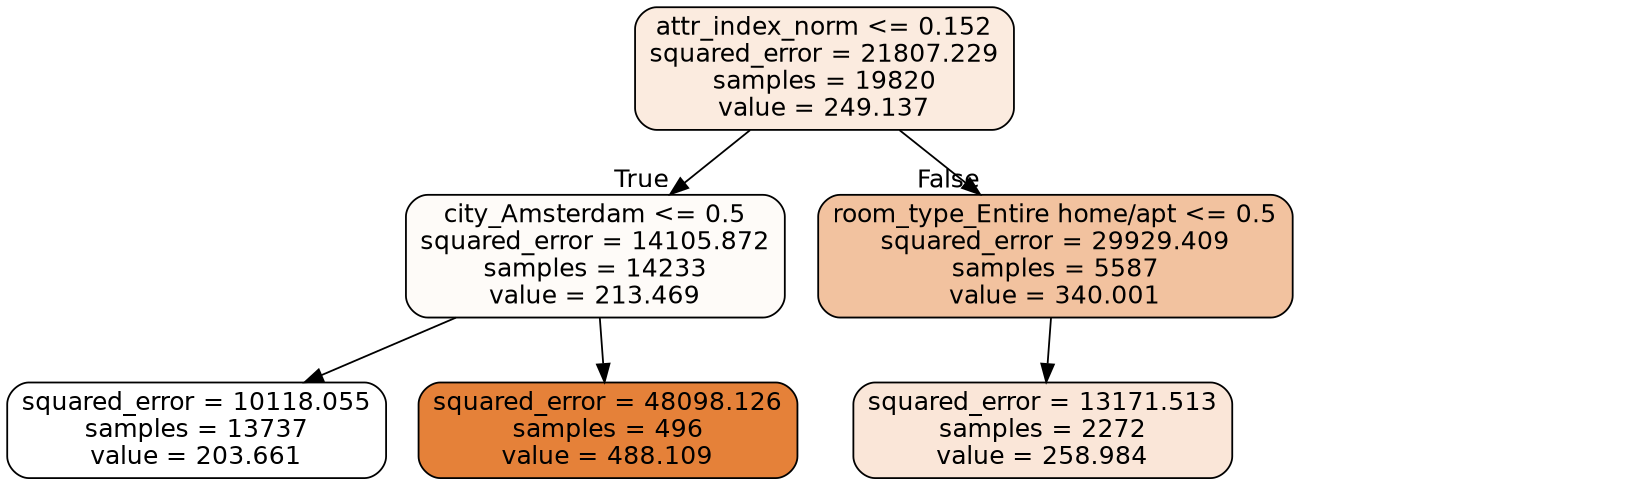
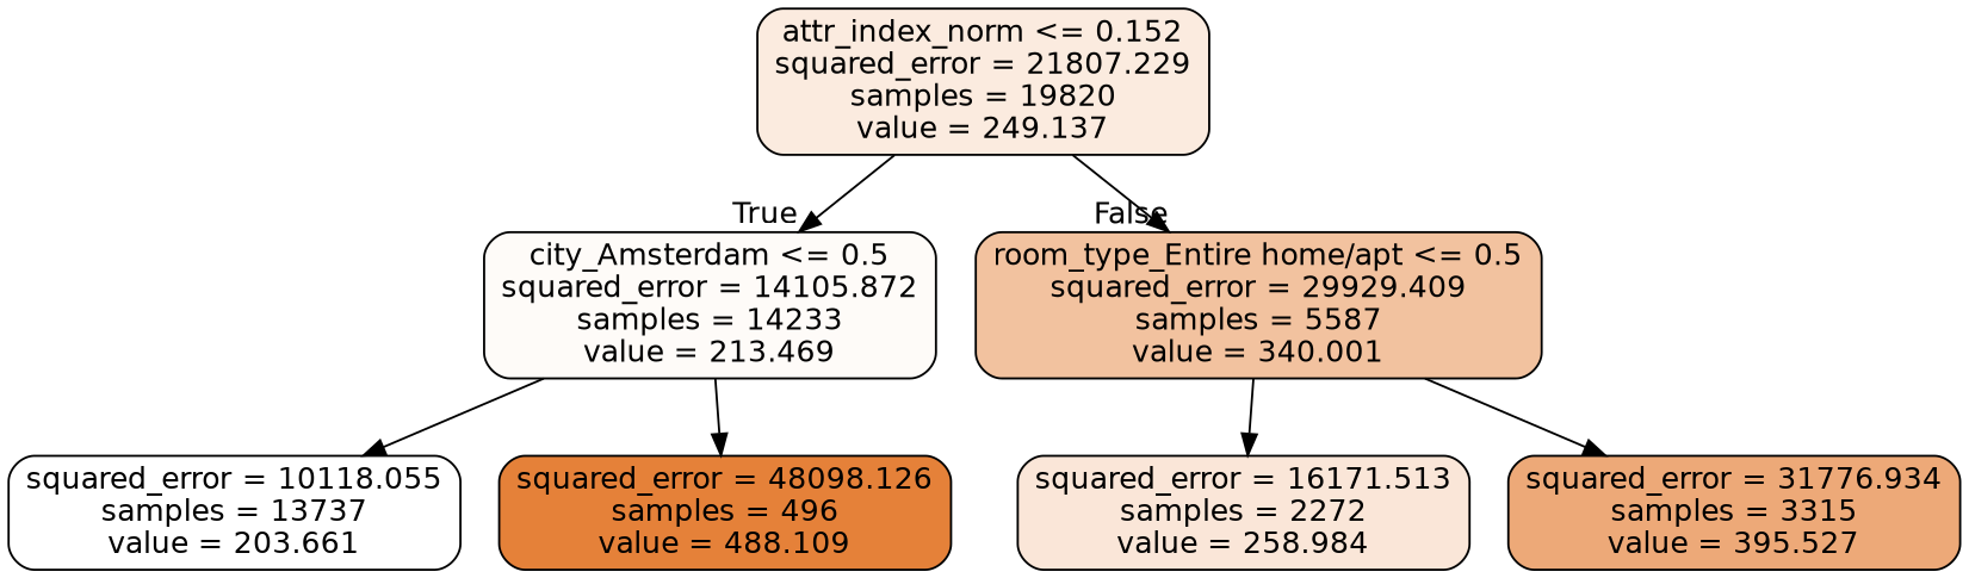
  digraph {
    node [color=black fontname=helvetica shape=box style="filled, rounded"]
    edge [fontname=helvetica]
    n1 [fillcolor="#fbebdf" label="attr_index_norm <= 0.152\nsquared_error = 21807.229\nsamples = 19820\nvalue = 249.137"]
    n2 [fillcolor="#fefbf8" label="city_Amsterdam <= 0.5\nsquared_error = 14105.872\nsamples = 14233\nvalue = 213.469"]
    n3 [fillcolor="#f2c29f" label="room_type_Entire home/apt <= 0.5\nsquared_error = 29929.409\nsamples = 5587\nvalue = 340.001"]
    n4 [fillcolor="#ffffff" label="squared_error = 10118.055\nsamples = 13737\nvalue = 203.661"]
    n5 [fillcolor="#e58139" label="squared_error = 48098.126\nsamples = 496\nvalue = 488.109"]
-   n6 [fillcolor="#fae6d8" label="squared_error = 13171.513\nsamples = 2272\nvalue = 258.984"]
+   n6 [fillcolor="#fae6d8" label="squared_error = 16171.513\nsamples = 2272\nvalue = 258.984"]
+   n7 [fillcolor="#eda978" label="squared_error = 31776.934\nsamples = 3315\nvalue = 395.527"]
    n1 -> n2 [headlabel=True labelangle=45 labeldistance=2.5]
    n1 -> n3 [headlabel=False labelangle=-45 labeldistance=2.5]
    n2 -> n4
    n2 -> n5
    n3 -> n6
+   n3 -> n7
  }
